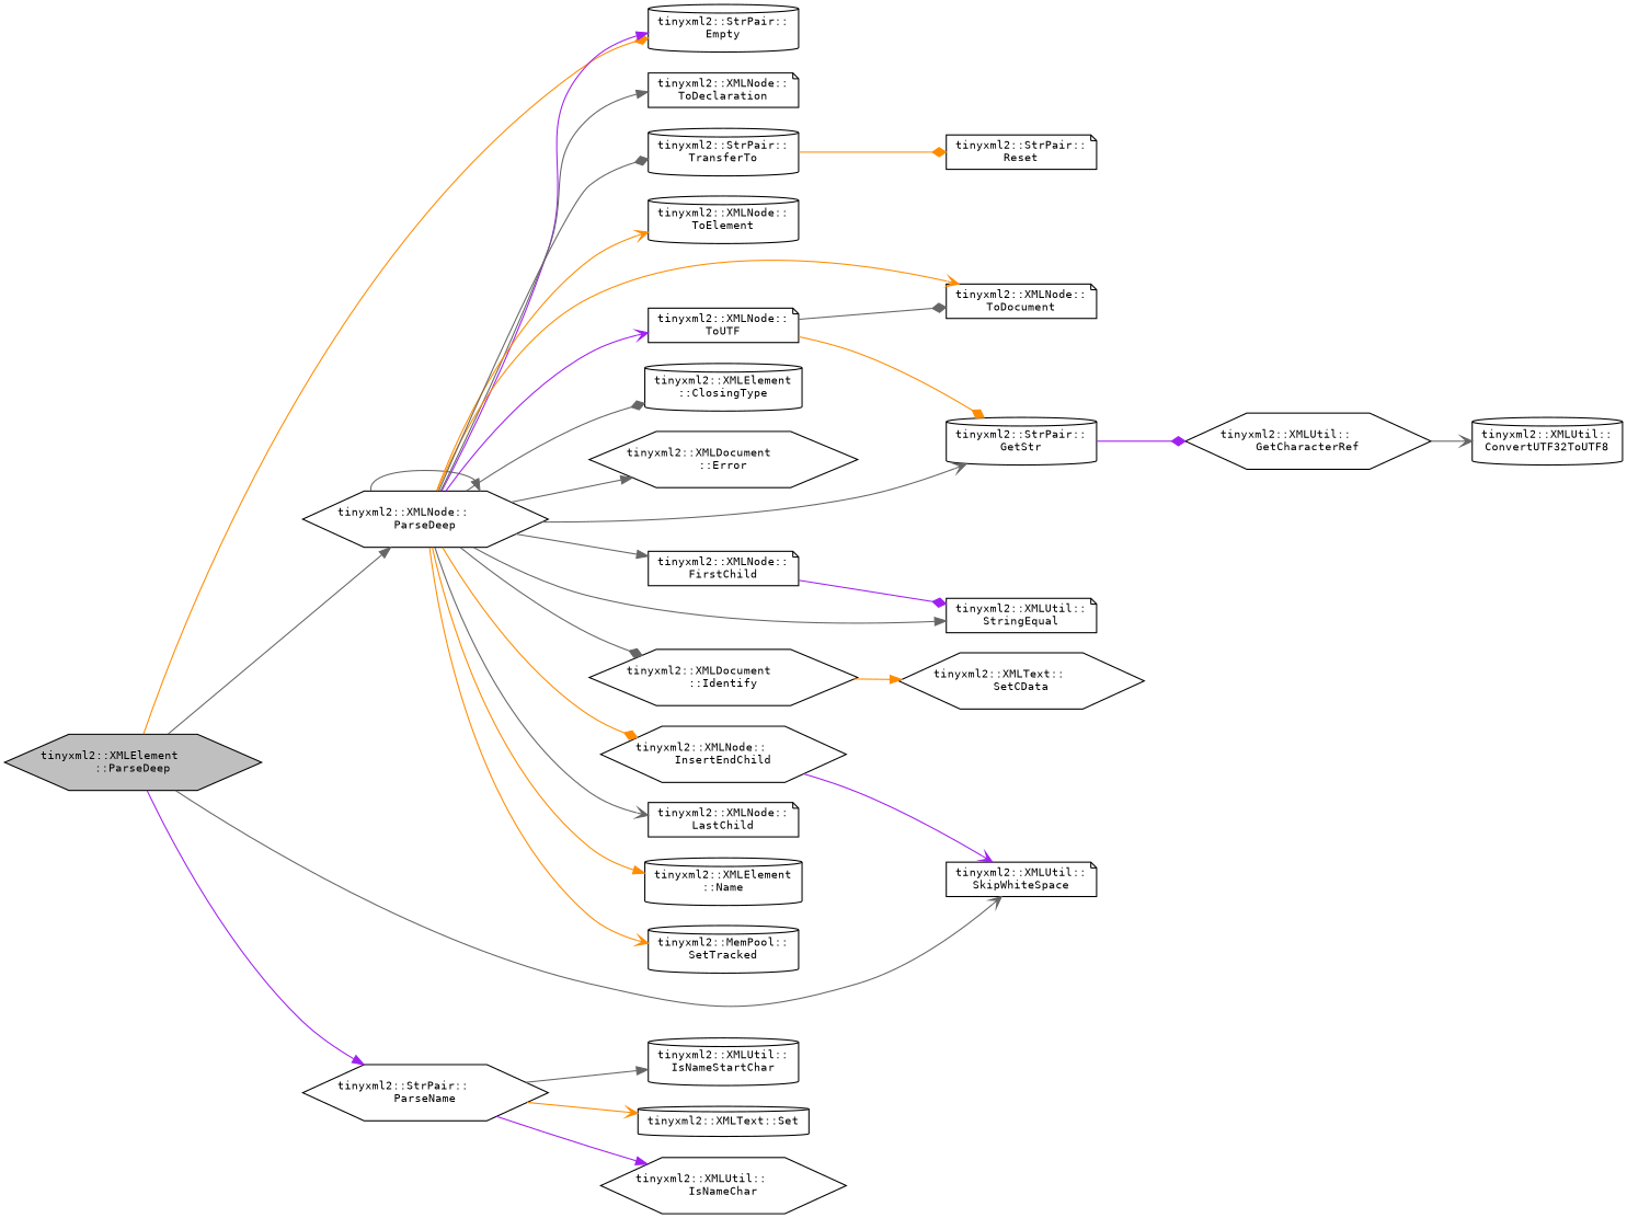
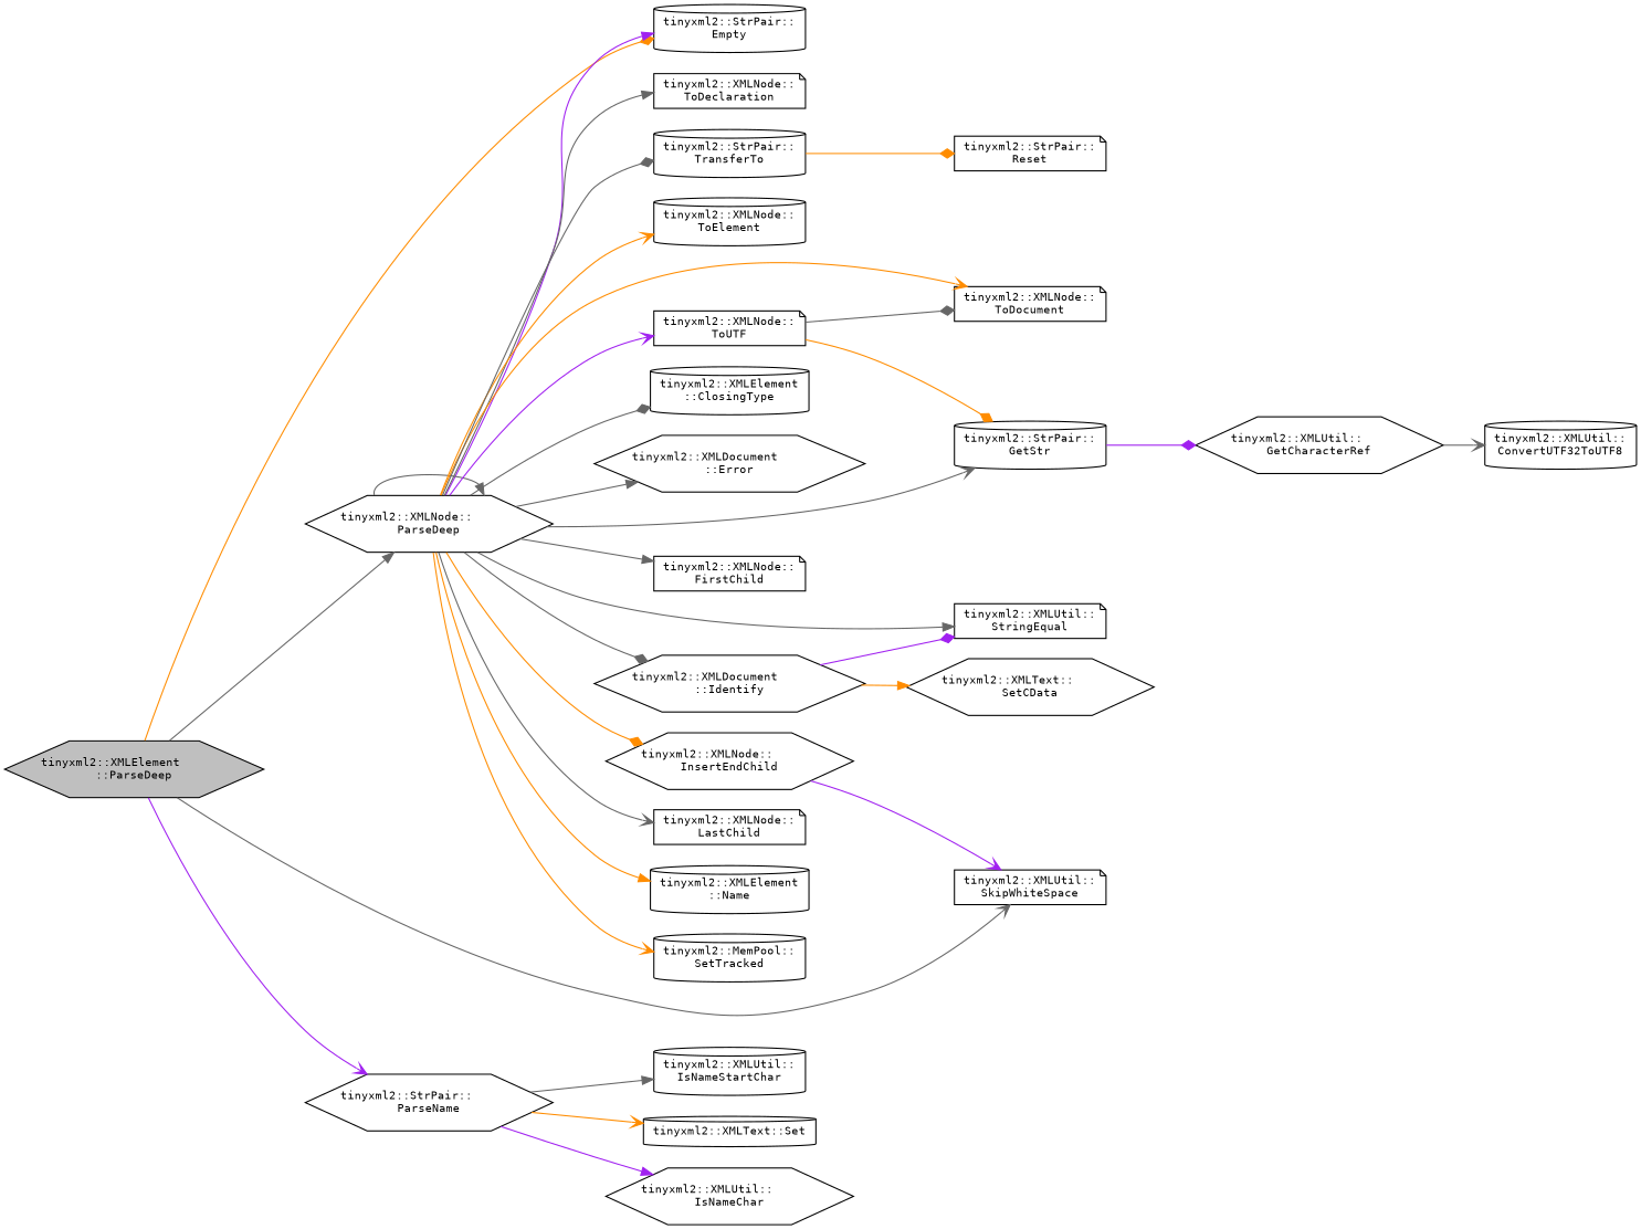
  digraph {
    fontname="DejaVu Sans Mono"
    rankdir=LR
    node [color=black fillcolor=white fontname="DejaVu Sans Mono" fontsize=10 shape=cylinder style=filled]
    edge [arrowhead=normal color=gray40 fontname="DejaVu Sans Mono" fontsize=10 labelfontname=Helvetica labelfontsize=10 style=solid]
    n1 [fillcolor=grey75 fontcolor=black height=0.2 label="tinyxml2::XMLElement\l::ParseDeep" shape=hexagon width=0.4]
    n2 [height=0.2 label="tinyxml2::StrPair::\lEmpty" width=0.4]
    n3 [height=0.2 label="tinyxml2::XMLNode::\lParseDeep" shape=hexagon width=0.4]
    n4 [height=0.2 label="tinyxml2::XMLUtil::\lSkipWhiteSpace" shape=note width=0.4]
    n5 [height=0.2 label="tinyxml2::StrPair::\lParseName" shape=hexagon width=0.4]
    n6 [height=0.2 label="tinyxml2::XMLElement\l::ClosingType" width=0.4]
    n7 [height=0.2 label="tinyxml2::XMLDocument\l::Error" shape=hexagon width=0.4]
    n8 [height=0.2 label="tinyxml2::XMLNode::\lFirstChild" shape=note width=0.4]
    n9 [height=0.2 label="tinyxml2::StrPair::\lGetStr" width=0.4]
    n10 [height=0.2 label="tinyxml2::XMLDocument\l::Identify" shape=hexagon width=0.4]
    n11 [height=0.2 label="tinyxml2::XMLUtil::\lStringEqual" shape=note width=0.4]
    n12 [height=0.2 label="tinyxml2::XMLNode::\lInsertEndChild" shape=hexagon width=0.4]
    n13 [height=0.2 label="tinyxml2::XMLNode::\lLastChild" shape=note width=0.4]
    n14 [height=0.2 label="tinyxml2::XMLElement\l::Name" width=0.4]
    n15 [height=0.2 label="tinyxml2::MemPool::\lSetTracked" width=0.4]
    n16 [height=0.2 label="tinyxml2::XMLNode::\lToDeclaration" shape=note width=0.4]
    n17 [height=0.2 label="tinyxml2::XMLNode::\lToDocument" shape=note width=0.4]
    n18 [height=0.2 label="tinyxml2::XMLNode::\lToElement" width=0.4]
    n19 [height=0.2 label="tinyxml2::StrPair::\lTransferTo" width=0.4]
    n20 [height=0.2 label="tinyxml2::XMLNode::\lToUTF" shape=note width=0.4]
    n21 [height=0.2 label="tinyxml2::XMLUtil::\lIsNameChar" shape=hexagon width=0.4]
    n22 [height=0.2 label="tinyxml2::XMLUtil::\lIsNameStartChar" width=0.4]
    n23 [height=0.2 label="tinyxml2::XMLText::Set" width=0.4]
    n24 [height=0.2 label="tinyxml2::XMLUtil::\lGetCharacterRef" shape=hexagon width=0.4]
    n25 [height=0.2 label="tinyxml2::XMLText::\lSetCData" shape=hexagon width=0.4]
    n26 [height=0.2 label="tinyxml2::StrPair::\lReset" shape=note width=0.4]
    n27 [height=0.2 label="tinyxml2::XMLUtil::\lConvertUTF32ToUTF8" width=0.4]
    n1 -> n2 [arrowhead=diamond color=darkorange]
    n1 -> n3
    n1 -> n4 [arrowhead=vee]
-   n1 -> n5 [color=purple]
+   n1 -> n5 [arrowhead=vee color=purple]
    n3 -> n2 [color=purple]
    n3 -> n3
    n3 -> n6 [arrowhead=diamond]
    n3 -> n7
    n3 -> n8
    n3 -> n9 [arrowhead=vee]
    n3 -> n10 [arrowhead=diamond]
    n3 -> n11
    n3 -> n12 [arrowhead=diamond color=darkorange]
    n3 -> n13 [arrowhead=vee]
    n3 -> n14 [color=darkorange]
    n3 -> n15 [arrowhead=vee color=darkorange]
    n3 -> n16
    n3 -> n17 [arrowhead=vee color=darkorange]
    n3 -> n18 [arrowhead=vee color=darkorange]
    n3 -> n19 [arrowhead=diamond]
    n3 -> n20 [arrowhead=vee color=purple]
    n5 -> n21 [color=purple]
    n5 -> n22
    n5 -> n23 [arrowhead=vee color=darkorange]
    n9 -> n24 [arrowhead=diamond color=purple]
-   n8 -> n11 [arrowhead=diamond color=purple]
+   n10 -> n11 [arrowhead=diamond color=purple]
    n10 -> n25 [color=darkorange]
    n12 -> n4 [arrowhead=vee color=purple]
    n19 -> n26 [arrowhead=diamond color=darkorange]
    n20 -> n9 [arrowhead=diamond color=darkorange]
    n20 -> n17 [arrowhead=diamond]
    n24 -> n27 [arrowhead=vee]
  }
